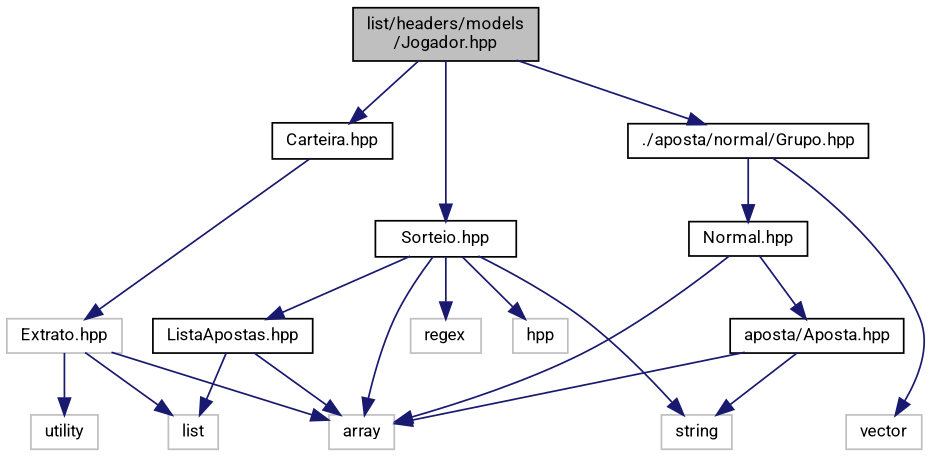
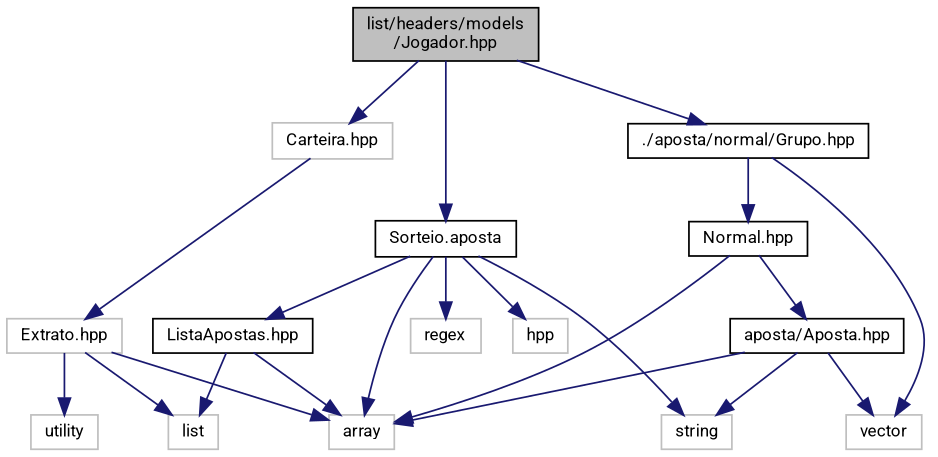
  digraph {
    fontname=Roboto
    node [color=grey75 fillcolor=white fontname=Roboto fontsize=10 shape=record style=filled]
    edge [color=midnightblue fontname=Roboto fontsize=10 labelfontname=Helvetica labelfontsize=10 style=solid]
    n1 [color=black fillcolor=grey75 fontcolor=black height=0.2 label="list/headers/models\l/Jogador.hpp" width=0.4]
-   n2 [color=black height=0.2 label="Sorteio.hpp" width=0.4]
-   n3 [color=black height=0.2 label="Carteira.hpp" width=0.4]
+   n2 [color=black height=0.2 label="Sorteio.aposta" width=0.4]
+   n3 [height=0.2 label="Carteira.hpp" width=0.4]
    n4 [color=black height=0.2 label="./aposta/normal/Grupo.hpp" width=0.4]
    n5 [color=black height=0.2 label="ListaApostas.hpp" width=0.4]
    n6 [height=0.2 label=string width=0.4]
    n7 [height=0.2 label=array width=0.4]
    n8 [height=0.2 label=hpp width=0.4]
    n9 [height=0.2 label=regex width=0.4]
    n10 [height=0.2 label="Extrato.hpp" width=0.4]
    n11 [height=0.2 label=vector width=0.4]
    n12 [color=black height=0.2 label="Normal.hpp" width=0.4]
    n13 [height=0.2 label=list width=0.4]
    n14 [color=black height=0.2 label="aposta/Aposta.hpp" width=0.4]
    n15 [height=0.2 label=utility width=0.4]
    n1 -> n2
    n1 -> n3
    n1 -> n4
    n2 -> n5
    n2 -> n6
    n2 -> n7
    n2 -> n8
    n2 -> n9
    n3 -> n10
    n4 -> n11
    n4 -> n12
    n5 -> n7
    n5 -> n13
    n10 -> n7
    n10 -> n13
    n10 -> n15
    n12 -> n7
    n12 -> n14
    n14 -> n6
    n14 -> n7
+   n14 -> n11
  }
